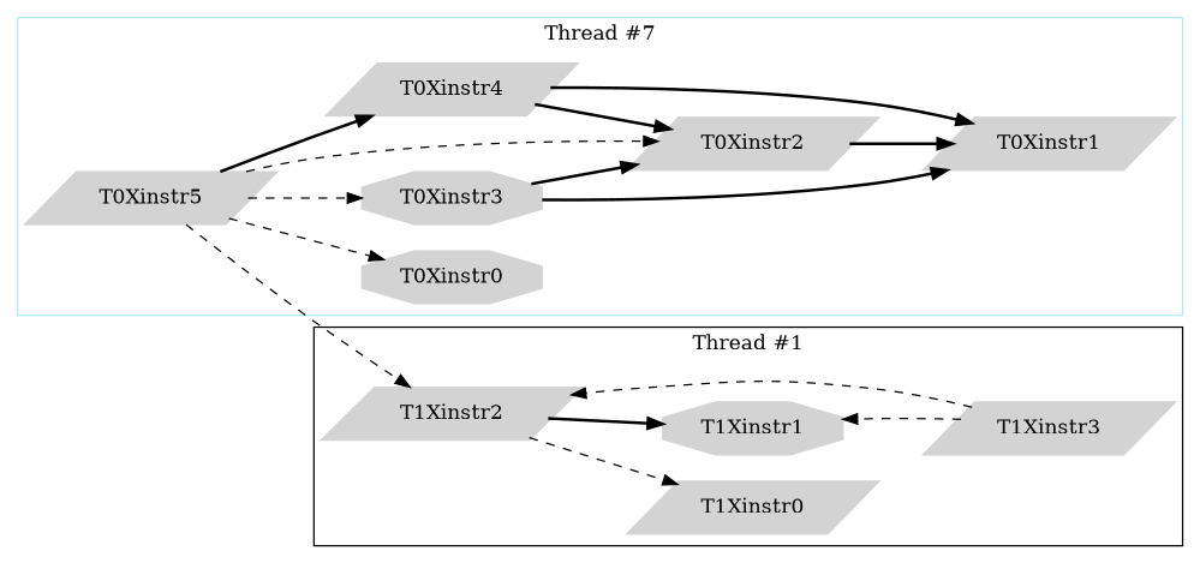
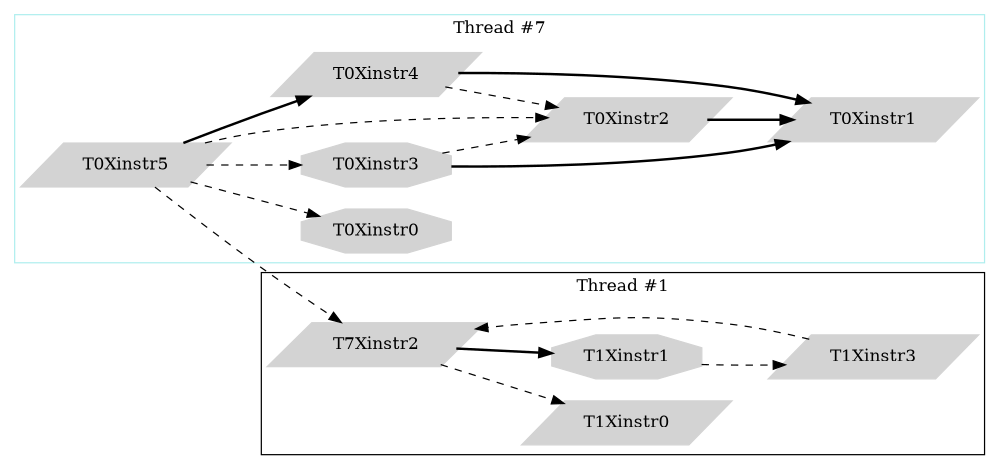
  digraph {
    rankdir=LR
    node [color=lightgray shape=parallelogram style=filled]
    edge [style=dashed]
    T0Xinstr0 [shape=octagon]
    T0Xinstr1
    T0Xinstr2
    T0Xinstr3 [shape=octagon]
    T0Xinstr4
    T0Xinstr5
    T1Xinstr0
    T1Xinstr1 [shape=octagon]
-   T1Xinstr2
+   T1Xinstr2 [label=T7Xinstr2]
    T1Xinstr3
    subgraph cluster_1 {
      color=paleturquoise
      label="Thread #7"
      T0Xinstr0
      T0Xinstr1
      T0Xinstr2
      T0Xinstr3
      T0Xinstr4
      T0Xinstr5
    }
    subgraph cluster_2 {
      color=black
      label="Thread #1"
      T1Xinstr0
      T1Xinstr1
      T1Xinstr2
      T1Xinstr3
    }
    T0Xinstr2 -> T0Xinstr1 [style=bold]
    T0Xinstr3 -> T0Xinstr1 [style=bold]
-   T0Xinstr3 -> T0Xinstr2 [style=bold]
+   T0Xinstr3 -> T0Xinstr2
    T0Xinstr4 -> T0Xinstr1 [style=bold]
-   T0Xinstr4 -> T0Xinstr2 [style=bold]
+   T0Xinstr4 -> T0Xinstr2
    T0Xinstr5 -> T0Xinstr0
    T0Xinstr5 -> T0Xinstr2
    T0Xinstr5 -> T0Xinstr3
    T0Xinstr5 -> T0Xinstr4 [style=bold]
    T0Xinstr5 -> T1Xinstr2
    T1Xinstr2 -> T1Xinstr0
    T1Xinstr2 -> T1Xinstr1 [style=bold]
-   T1Xinstr3 -> T1Xinstr1
+   T1Xinstr1 -> T1Xinstr3
    T1Xinstr3 -> T1Xinstr2
  }
